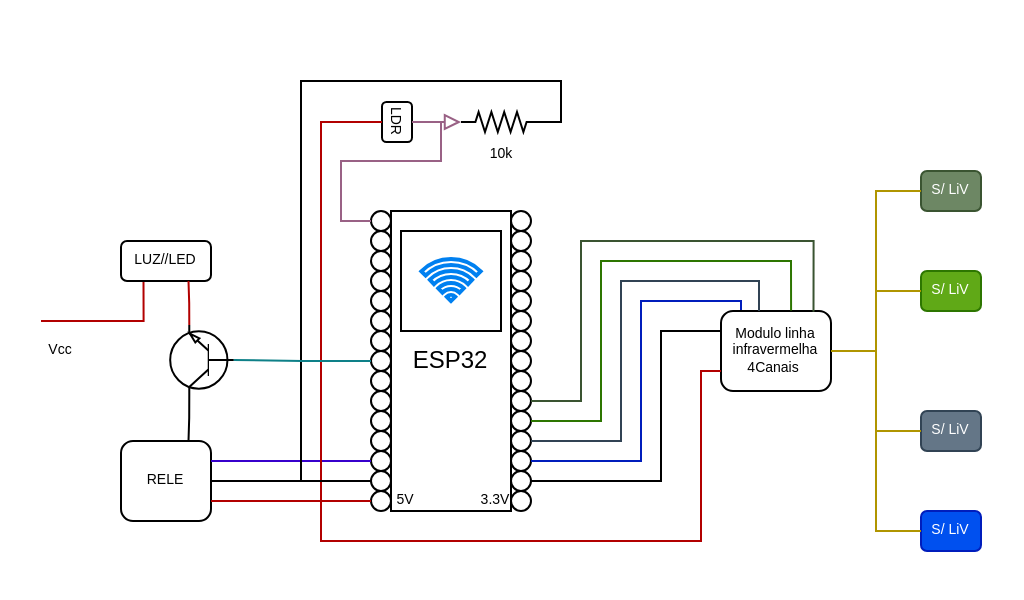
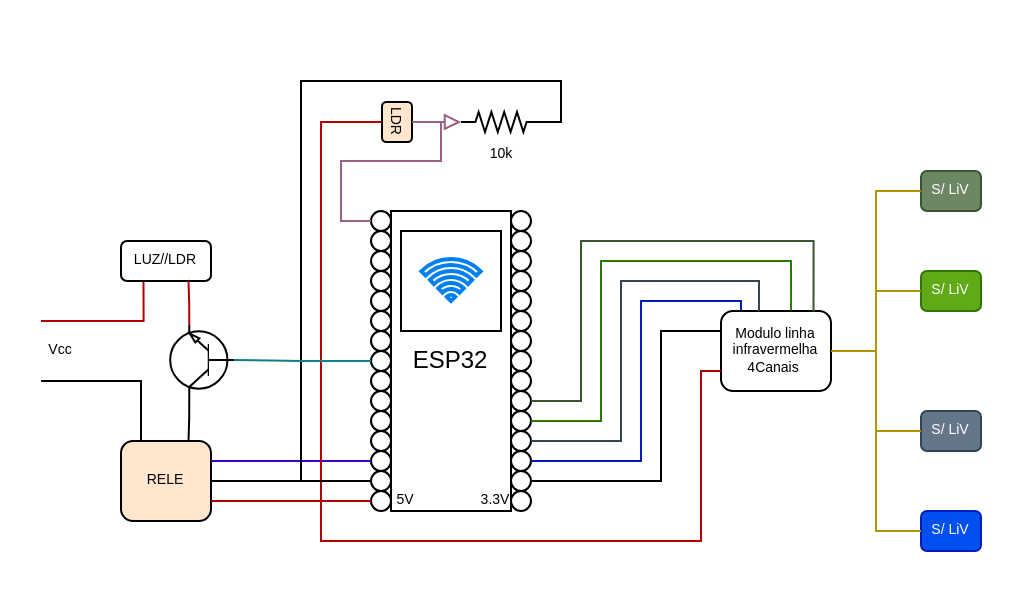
  <mxCell id="0" />
  <mxCell id="1" parent="0" />
  <mxCell id="2" value="" style="group" vertex="1" connectable="0" parent="1"><mxGeometry x="20" y="40" width="470" height="237.5" as="geometry" /></mxCell>
  <mxCell id="3" value="" style="group;rotation=90;" vertex="1" connectable="0" parent="2"><mxGeometry x="130" y="100" width="150" height="125" as="geometry" /></mxCell>
  <mxCell id="4" value="ESP32" style="rounded=0;whiteSpace=wrap;html=1;rotation=90;horizontal=0;" vertex="1" parent="3"><mxGeometry y="10" width="150" height="60" as="geometry" /></mxCell>
  <mxCell id="5" value="" style="ellipse;whiteSpace=wrap;html=1;aspect=fixed;rotation=90;" vertex="1" parent="3"><mxGeometry x="105" y="105" width="10" height="10" as="geometry" /></mxCell>
  <mxCell id="6" value="" style="ellipse;whiteSpace=wrap;html=1;aspect=fixed;rotation=90;" vertex="1" parent="3"><mxGeometry x="105" y="95" width="10" height="10" as="geometry" /></mxCell>
  <mxCell id="7" value="" style="ellipse;whiteSpace=wrap;html=1;aspect=fixed;rotation=90;" vertex="1" parent="3"><mxGeometry x="105" y="85" width="10" height="10" as="geometry" /></mxCell>
  <mxCell id="8" value="" style="ellipse;whiteSpace=wrap;html=1;aspect=fixed;rotation=90;" vertex="1" parent="3"><mxGeometry x="105" y="75" width="10" height="10" as="geometry" /></mxCell>
  <mxCell id="9" value="" style="ellipse;whiteSpace=wrap;html=1;aspect=fixed;rotation=90;" vertex="1" parent="3"><mxGeometry x="105" y="65" width="10" height="10" as="geometry" /></mxCell>
  <mxCell id="10" value="" style="ellipse;whiteSpace=wrap;html=1;aspect=fixed;rotation=90;" vertex="1" parent="3"><mxGeometry x="105" y="55" width="10" height="10" as="geometry" /></mxCell>
  <mxCell id="11" value="" style="ellipse;whiteSpace=wrap;html=1;aspect=fixed;rotation=90;" vertex="1" parent="3"><mxGeometry x="105" y="45" width="10" height="10" as="geometry" /></mxCell>
  <mxCell id="12" value="" style="ellipse;whiteSpace=wrap;html=1;aspect=fixed;rotation=90;" vertex="1" parent="3"><mxGeometry x="105" y="35" width="10" height="10" as="geometry" /></mxCell>
  <mxCell id="13" value="" style="ellipse;whiteSpace=wrap;html=1;aspect=fixed;rotation=90;" vertex="1" parent="3"><mxGeometry x="105" y="25" width="10" height="10" as="geometry" /></mxCell>
  <mxCell id="14" value="" style="ellipse;whiteSpace=wrap;html=1;aspect=fixed;rotation=90;" vertex="1" parent="3"><mxGeometry x="105" y="15" width="10" height="10" as="geometry" /></mxCell>
  <mxCell id="15" value="" style="ellipse;whiteSpace=wrap;html=1;aspect=fixed;rotation=90;" vertex="1" parent="3"><mxGeometry x="105" y="5" width="10" height="10" as="geometry" /></mxCell>
  <mxCell id="16" value="" style="ellipse;whiteSpace=wrap;html=1;aspect=fixed;rotation=90;" vertex="1" parent="3"><mxGeometry x="105" y="-5" width="10" height="10" as="geometry" /></mxCell>
  <mxCell id="17" value="" style="ellipse;whiteSpace=wrap;html=1;aspect=fixed;rotation=90;" vertex="1" parent="3"><mxGeometry x="105" y="-15" width="10" height="10" as="geometry" /></mxCell>
  <mxCell id="18" value="" style="ellipse;whiteSpace=wrap;html=1;aspect=fixed;rotation=90;" vertex="1" parent="3"><mxGeometry x="105" y="-25" width="10" height="10" as="geometry" /></mxCell>
  <mxCell id="19" value="" style="ellipse;whiteSpace=wrap;html=1;aspect=fixed;rotation=90;" vertex="1" parent="3"><mxGeometry x="105" y="-35" width="10" height="10" as="geometry" /></mxCell>
  <mxCell id="20" value="" style="ellipse;whiteSpace=wrap;html=1;aspect=fixed;rotation=90;" vertex="1" parent="3"><mxGeometry x="35" y="105" width="10" height="10" as="geometry" /></mxCell>
  <mxCell id="21" value="" style="ellipse;whiteSpace=wrap;html=1;aspect=fixed;rotation=90;" vertex="1" parent="3"><mxGeometry x="35" y="95" width="10" height="10" as="geometry" /></mxCell>
  <mxCell id="22" value="" style="ellipse;whiteSpace=wrap;html=1;aspect=fixed;rotation=90;" vertex="1" parent="3"><mxGeometry x="35" y="85" width="10" height="10" as="geometry" /></mxCell>
  <mxCell id="23" value="" style="ellipse;whiteSpace=wrap;html=1;aspect=fixed;rotation=90;" vertex="1" parent="3"><mxGeometry x="35" y="75" width="10" height="10" as="geometry" /></mxCell>
  <mxCell id="24" value="" style="ellipse;whiteSpace=wrap;html=1;aspect=fixed;rotation=90;" vertex="1" parent="3"><mxGeometry x="35" y="65" width="10" height="10" as="geometry" /></mxCell>
  <mxCell id="25" value="" style="ellipse;whiteSpace=wrap;html=1;aspect=fixed;rotation=90;" vertex="1" parent="3"><mxGeometry x="35" y="55" width="10" height="10" as="geometry" /></mxCell>
  <mxCell id="26" value="" style="ellipse;whiteSpace=wrap;html=1;aspect=fixed;rotation=90;" vertex="1" parent="3"><mxGeometry x="35" y="45" width="10" height="10" as="geometry" /></mxCell>
  <mxCell id="27" value="" style="ellipse;whiteSpace=wrap;html=1;aspect=fixed;rotation=90;" vertex="1" parent="3"><mxGeometry x="35" y="35" width="10" height="10" as="geometry" /></mxCell>
  <mxCell id="28" value="" style="ellipse;whiteSpace=wrap;html=1;aspect=fixed;rotation=90;" vertex="1" parent="3"><mxGeometry x="35" y="25" width="10" height="10" as="geometry" /></mxCell>
  <mxCell id="29" value="" style="ellipse;whiteSpace=wrap;html=1;aspect=fixed;rotation=90;" vertex="1" parent="3"><mxGeometry x="35" y="15" width="10" height="10" as="geometry" /></mxCell>
  <mxCell id="30" value="" style="ellipse;whiteSpace=wrap;html=1;aspect=fixed;rotation=90;" vertex="1" parent="3"><mxGeometry x="35" y="5" width="10" height="10" as="geometry" /></mxCell>
  <mxCell id="31" value="" style="ellipse;whiteSpace=wrap;html=1;aspect=fixed;rotation=90;" vertex="1" parent="3"><mxGeometry x="35" y="-5" width="10" height="10" as="geometry" /></mxCell>
  <mxCell id="32" value="" style="ellipse;whiteSpace=wrap;html=1;aspect=fixed;rotation=90;" vertex="1" parent="3"><mxGeometry x="35" y="-15" width="10" height="10" as="geometry" /></mxCell>
  <mxCell id="33" value="" style="ellipse;whiteSpace=wrap;html=1;aspect=fixed;rotation=90;" vertex="1" parent="3"><mxGeometry x="35" y="-25" width="10" height="10" as="geometry" /></mxCell>
  <mxCell id="34" value="" style="ellipse;whiteSpace=wrap;html=1;aspect=fixed;rotation=90;" vertex="1" parent="3"><mxGeometry x="35" y="-35" width="10" height="10" as="geometry" /></mxCell>
  <mxCell id="35" value="3.3V" style="text;html=1;strokeColor=none;fillColor=none;align=center;verticalAlign=middle;whiteSpace=wrap;rounded=0;fontSize=7;" vertex="1" parent="3"><mxGeometry x="90" y="107.5" width="15" height="5" as="geometry" /></mxCell>
  <mxCell id="36" value="5V" style="text;html=1;strokeColor=none;fillColor=none;align=center;verticalAlign=middle;whiteSpace=wrap;rounded=0;fontSize=7;" vertex="1" parent="3"><mxGeometry x="45" y="106.25" width="15" height="7.5" as="geometry" /></mxCell>
  <mxCell id="37" value="" style="whiteSpace=wrap;html=1;aspect=fixed;fontSize=7;" vertex="1" parent="3"><mxGeometry x="50" y="-25" width="50" height="50" as="geometry" /></mxCell>
  <mxCell id="38" value="" style="html=1;verticalLabelPosition=bottom;align=center;labelBackgroundColor=#ffffff;verticalAlign=top;strokeWidth=2;strokeColor=#0080F0;shadow=0;dashed=0;shape=mxgraph.ios7.icons.wifi;pointerEvents=1;fontSize=7;" vertex="1" parent="3"><mxGeometry x="60.15" y="-11" width="29.7" height="21" as="geometry" /></mxCell>
  <mxCell id="39" style="edgeStyle=orthogonalEdgeStyle;rounded=0;html=1;exitX=0.25;exitY=1;exitDx=0;exitDy=0;fontSize=7;endArrow=none;endFill=0;fillColor=#e51400;strokeColor=#B20000;" edge="1" parent="2" source="40"><mxGeometry relative="1" as="geometry"><mxPoint y="120.0" as="targetPoint" /><Array as="points"><mxPoint x="51" y="120" /></Array></mxGeometry></mxCell>
- <mxCell id="40" value="&amp;nbsp;LUZ//LED&amp;nbsp;" style="rounded=1;whiteSpace=wrap;html=1;fontSize=7;" vertex="1" parent="2"><mxGeometry x="40" y="80" width="45" height="20" as="geometry" /></mxCell>
+ <mxCell id="40" value="&amp;nbsp;LUZ//LDR&amp;nbsp;" style="rounded=1;whiteSpace=wrap;html=1;fontSize=7;" vertex="1" parent="2"><mxGeometry x="40" y="80" width="45" height="20" as="geometry" /></mxCell>
  <mxCell id="41" style="edgeStyle=orthogonalEdgeStyle;rounded=0;html=1;entryX=0.5;entryY=0;entryDx=0;entryDy=0;fontSize=7;endArrow=none;endFill=0;exitX=0.151;exitY=0.003;exitDx=0;exitDy=0;exitPerimeter=0;fillColor=#0050ef;strokeColor=#001DBC;" edge="1" parent="2" source="42" target="7"><mxGeometry relative="1" as="geometry"><Array as="points"><mxPoint x="350" y="115" /><mxPoint x="350" y="110" /><mxPoint x="300" y="110" /><mxPoint x="300" y="190" /></Array></mxGeometry></mxCell>
  <mxCell id="42" value="Modulo linha infravermelha 4Canais&amp;nbsp;" style="rounded=1;whiteSpace=wrap;html=1;fontSize=7;" vertex="1" parent="2"><mxGeometry x="340" y="115" width="55" height="40" as="geometry" /></mxCell>
  <mxCell id="43" value="S/ LiV" style="rounded=1;whiteSpace=wrap;html=1;fontSize=7;fillColor=#6d8764;fontColor=#ffffff;strokeColor=#3A5431;" vertex="1" parent="2"><mxGeometry x="440" y="45" width="30" height="20" as="geometry" /></mxCell>
  <mxCell id="44" value="S/ LiV" style="rounded=1;whiteSpace=wrap;html=1;fontSize=7;fillColor=#60a917;fontColor=#ffffff;strokeColor=#2D7600;" vertex="1" parent="2"><mxGeometry x="440" y="95" width="30" height="20" as="geometry" /></mxCell>
  <mxCell id="45" value="S/ LiV" style="rounded=1;whiteSpace=wrap;html=1;fontSize=7;fillColor=#647687;fontColor=#ffffff;strokeColor=#314354;" vertex="1" parent="2"><mxGeometry x="440" y="165" width="30" height="20" as="geometry" /></mxCell>
  <mxCell id="46" value="S/ LiV" style="rounded=1;whiteSpace=wrap;html=1;fontSize=7;fillColor=#0050ef;fontColor=#ffffff;strokeColor=#001DBC;" vertex="1" parent="2"><mxGeometry x="440" y="215" width="30" height="20" as="geometry" /></mxCell>
  <mxCell id="47" style="edgeStyle=orthogonalEdgeStyle;rounded=0;html=1;entryX=0;entryY=0.75;entryDx=0;entryDy=0;fontSize=7;endArrow=none;endFill=0;fillColor=#e51400;strokeColor=#B20000;" edge="1" parent="2" source="20" target="42"><mxGeometry relative="1" as="geometry"><Array as="points"><mxPoint x="140" y="210" /><mxPoint x="140" y="230" /><mxPoint x="330" y="230" /><mxPoint x="330" y="145" /></Array></mxGeometry></mxCell>
  <mxCell id="48" style="edgeStyle=orthogonalEdgeStyle;html=1;entryX=0;entryY=0.5;entryDx=0;entryDy=0;fontSize=7;rounded=0;endArrow=none;endFill=0;fillColor=#e3c800;strokeColor=#B09500;" edge="1" parent="2" source="42" target="43"><mxGeometry relative="1" as="geometry" /></mxCell>
  <mxCell id="49" style="edgeStyle=orthogonalEdgeStyle;rounded=0;html=1;entryX=0;entryY=0.25;entryDx=0;entryDy=0;fontSize=7;endArrow=none;endFill=0;" edge="1" parent="2" source="6" target="42"><mxGeometry relative="1" as="geometry"><Array as="points"><mxPoint x="310" y="200" /><mxPoint x="310" y="125" /></Array></mxGeometry></mxCell>
  <mxCell id="50" style="edgeStyle=orthogonalEdgeStyle;rounded=0;html=1;entryX=0;entryY=0.5;entryDx=0;entryDy=0;fontSize=7;endArrow=none;endFill=0;fillColor=#e3c800;strokeColor=#B09500;" edge="1" parent="2" source="42" target="44"><mxGeometry relative="1" as="geometry" /></mxCell>
  <mxCell id="51" style="edgeStyle=orthogonalEdgeStyle;rounded=0;html=1;fontSize=7;endArrow=none;endFill=0;fillColor=#647687;strokeColor=#314354;" edge="1" parent="2" source="8" target="42"><mxGeometry relative="1" as="geometry"><Array as="points"><mxPoint x="290" y="180" /><mxPoint x="290" y="100" /><mxPoint x="359" y="100" /></Array></mxGeometry></mxCell>
  <mxCell id="52" style="edgeStyle=orthogonalEdgeStyle;rounded=0;html=1;entryX=0;entryY=0.5;entryDx=0;entryDy=0;fontSize=7;endArrow=none;endFill=0;fillColor=#e3c800;strokeColor=#B09500;" edge="1" parent="2" source="42" target="45"><mxGeometry relative="1" as="geometry" /></mxCell>
  <mxCell id="53" style="edgeStyle=orthogonalEdgeStyle;rounded=0;html=1;fontSize=7;endArrow=none;endFill=0;entryX=0.637;entryY=-0.006;entryDx=0;entryDy=0;entryPerimeter=0;fillColor=#60a917;strokeColor=#2D7600;" edge="1" parent="2" source="9" target="42"><mxGeometry relative="1" as="geometry"><mxPoint x="370" y="80" as="targetPoint" /><Array as="points"><mxPoint x="280" y="170" /><mxPoint x="280" y="90" /><mxPoint x="375" y="90" /></Array></mxGeometry></mxCell>
  <mxCell id="54" style="edgeStyle=orthogonalEdgeStyle;rounded=0;html=1;entryX=0;entryY=0.5;entryDx=0;entryDy=0;fontSize=7;endArrow=none;endFill=0;fillColor=#e3c800;strokeColor=#B09500;" edge="1" parent="2" source="42" target="46"><mxGeometry relative="1" as="geometry" /></mxCell>
  <mxCell id="55" style="edgeStyle=orthogonalEdgeStyle;rounded=0;html=1;entryX=0.841;entryY=0.008;entryDx=0;entryDy=0;fontSize=7;endArrow=none;endFill=0;entryPerimeter=0;fillColor=#6d8764;strokeColor=#3A5431;" edge="1" parent="2" source="10" target="42"><mxGeometry relative="1" as="geometry"><Array as="points"><mxPoint x="270" y="160" /><mxPoint x="270" y="80" /><mxPoint x="386" y="80" /><mxPoint x="386" y="115" /></Array></mxGeometry></mxCell>
  <mxCell id="56" style="edgeStyle=orthogonalEdgeStyle;rounded=0;html=1;entryX=0.75;entryY=1;entryDx=0;entryDy=0;fontSize=7;endArrow=none;endFill=0;exitX=0.7;exitY=1;exitDx=0;exitDy=0;fillColor=#e51400;strokeColor=#B20000;exitPerimeter=0;" edge="1" parent="2" source="64" target="40"><mxGeometry relative="1" as="geometry" /></mxCell>
- <mxCell id="57" value="RELE" style="rounded=1;whiteSpace=wrap;html=1;fontSize=7;" vertex="1" parent="2"><mxGeometry x="40" y="180" width="45" height="40" as="geometry" /></mxCell>
+ <mxCell id="57" value="RELE" style="rounded=1;whiteSpace=wrap;html=1;fontSize=7;fillColor=#ffe6cc;" vertex="1" parent="2"><mxGeometry x="40" y="180" width="45" height="40" as="geometry" /></mxCell>
  <mxCell id="58" style="edgeStyle=orthogonalEdgeStyle;rounded=0;html=1;entryX=1;entryY=0.75;entryDx=0;entryDy=0;fontSize=7;endArrow=none;endFill=0;fillColor=#e51400;strokeColor=#B20000;" edge="1" parent="2" source="20" target="57"><mxGeometry relative="1" as="geometry" /></mxCell>
  <mxCell id="59" style="edgeStyle=orthogonalEdgeStyle;rounded=0;html=1;fontSize=7;endArrow=none;endFill=0;" edge="1" parent="2" source="21" target="57"><mxGeometry relative="1" as="geometry" /></mxCell>
  <mxCell id="60" style="edgeStyle=orthogonalEdgeStyle;rounded=0;html=1;entryX=1;entryY=0.25;entryDx=0;entryDy=0;fontSize=7;endArrow=none;endFill=0;fillColor=#6a00ff;strokeColor=#3700CC;" edge="1" parent="2" source="22" target="57"><mxGeometry relative="1" as="geometry" /></mxCell>
  <mxCell id="61" value="Vcc" style="text;html=1;strokeColor=none;fillColor=none;align=center;verticalAlign=middle;whiteSpace=wrap;rounded=0;fontSize=7;" vertex="1" parent="2"><mxGeometry y="120" width="20" height="30" as="geometry" /></mxCell>
+ <mxCell id="62" style="edgeStyle=orthogonalEdgeStyle;rounded=0;html=1;fontSize=7;endArrow=none;endFill=0;entryX=0;entryY=1;entryDx=0;entryDy=0;" edge="1" parent="2" source="57" target="61"><mxGeometry relative="1" as="geometry"><mxPoint x="30" y="150" as="targetPoint" /><Array as="points"><mxPoint x="50" y="150" /></Array></mxGeometry></mxCell>
  <mxCell id="63" style="edgeStyle=orthogonalEdgeStyle;rounded=0;html=1;exitX=0.7;exitY=0;exitDx=0;exitDy=0;exitPerimeter=0;entryX=0.75;entryY=0;entryDx=0;entryDy=0;fontSize=7;endArrow=none;endFill=0;" edge="1" parent="2" source="64" target="57"><mxGeometry relative="1" as="geometry" /></mxCell>
  <mxCell id="64" value="" style="verticalLabelPosition=bottom;shadow=0;dashed=0;align=center;html=1;verticalAlign=top;shape=mxgraph.electrical.transistors.npn_transistor_1;fontSize=7;rotation=-180;" vertex="1" parent="2"><mxGeometry x="53" y="122" width="55" height="35" as="geometry" /></mxCell>
  <mxCell id="65" value="" style="group;rotation=90;" vertex="1" connectable="0" parent="2"><mxGeometry x="200" y="-20" width="20" height="80" as="geometry" /></mxCell>
- <mxCell id="66" value="LDR" style="rounded=1;whiteSpace=wrap;html=1;fontSize=7;rotation=90;" vertex="1" parent="65"><mxGeometry x="-32" y="33" width="20" height="15" as="geometry" /></mxCell>
+ <mxCell id="66" value="LDR" style="rounded=1;whiteSpace=wrap;html=1;fontSize=7;rotation=90;fillColor=#ffe6cc;" vertex="1" parent="65"><mxGeometry x="-32" y="33" width="20" height="15" as="geometry" /></mxCell>
  <mxCell id="67" value="10k" style="pointerEvents=1;verticalLabelPosition=bottom;shadow=0;dashed=0;align=center;html=1;verticalAlign=top;shape=mxgraph.electrical.resistors.resistor_2;fontSize=7;rotation=0;" vertex="1" parent="65"><mxGeometry x="10" y="35.5" width="40" height="10" as="geometry" /></mxCell>
  <mxCell id="68" style="edgeStyle=orthogonalEdgeStyle;rounded=0;html=1;entryX=0;entryY=0.5;entryDx=0;entryDy=0;entryPerimeter=0;fontSize=7;endArrow=block;endFill=0;fillColor=#e6d0de;strokeColor=#996185;gradientColor=#d5739d;" edge="1" parent="65" source="66" target="67"><mxGeometry relative="1" as="geometry" /></mxCell>
  <mxCell id="69" style="edgeStyle=orthogonalEdgeStyle;rounded=0;html=1;entryX=0.5;entryY=1;entryDx=0;entryDy=0;fontSize=7;endArrow=none;endFill=0;fillColor=#e51400;strokeColor=#B20000;" edge="1" parent="2" source="20" target="66"><mxGeometry relative="1" as="geometry"><Array as="points"><mxPoint x="140" y="210" /><mxPoint x="140" y="21" /></Array></mxGeometry></mxCell>
  <mxCell id="70" style="edgeStyle=orthogonalEdgeStyle;rounded=0;html=1;entryX=0.5;entryY=1;entryDx=0;entryDy=0;fontSize=7;endArrow=none;endFill=0;" edge="1" parent="2" source="67" target="21"><mxGeometry relative="1" as="geometry"><Array as="points"><mxPoint x="260" y="20" /><mxPoint x="260" /><mxPoint x="130" /><mxPoint x="130" y="200" /></Array></mxGeometry></mxCell>
  <mxCell id="71" style="edgeStyle=orthogonalEdgeStyle;rounded=0;html=1;fontSize=7;endArrow=none;endFill=0;fillColor=#e6d0de;strokeColor=#996185;gradientColor=#d5739d;" edge="1" parent="2" source="34"><mxGeometry relative="1" as="geometry"><mxPoint x="200" y="20" as="targetPoint" /><Array as="points"><mxPoint x="150" y="70" /><mxPoint x="150" y="40" /><mxPoint x="200" y="40" /></Array></mxGeometry></mxCell>
  <mxCell id="72" style="edgeStyle=orthogonalEdgeStyle;rounded=0;html=1;entryX=0;entryY=0.5;entryDx=0;entryDy=0;entryPerimeter=0;fontSize=7;endArrow=none;endFill=0;fillColor=#b0e3e6;strokeColor=#0e8088;" edge="1" parent="2" source="27" target="64"><mxGeometry relative="1" as="geometry" /></mxCell>
